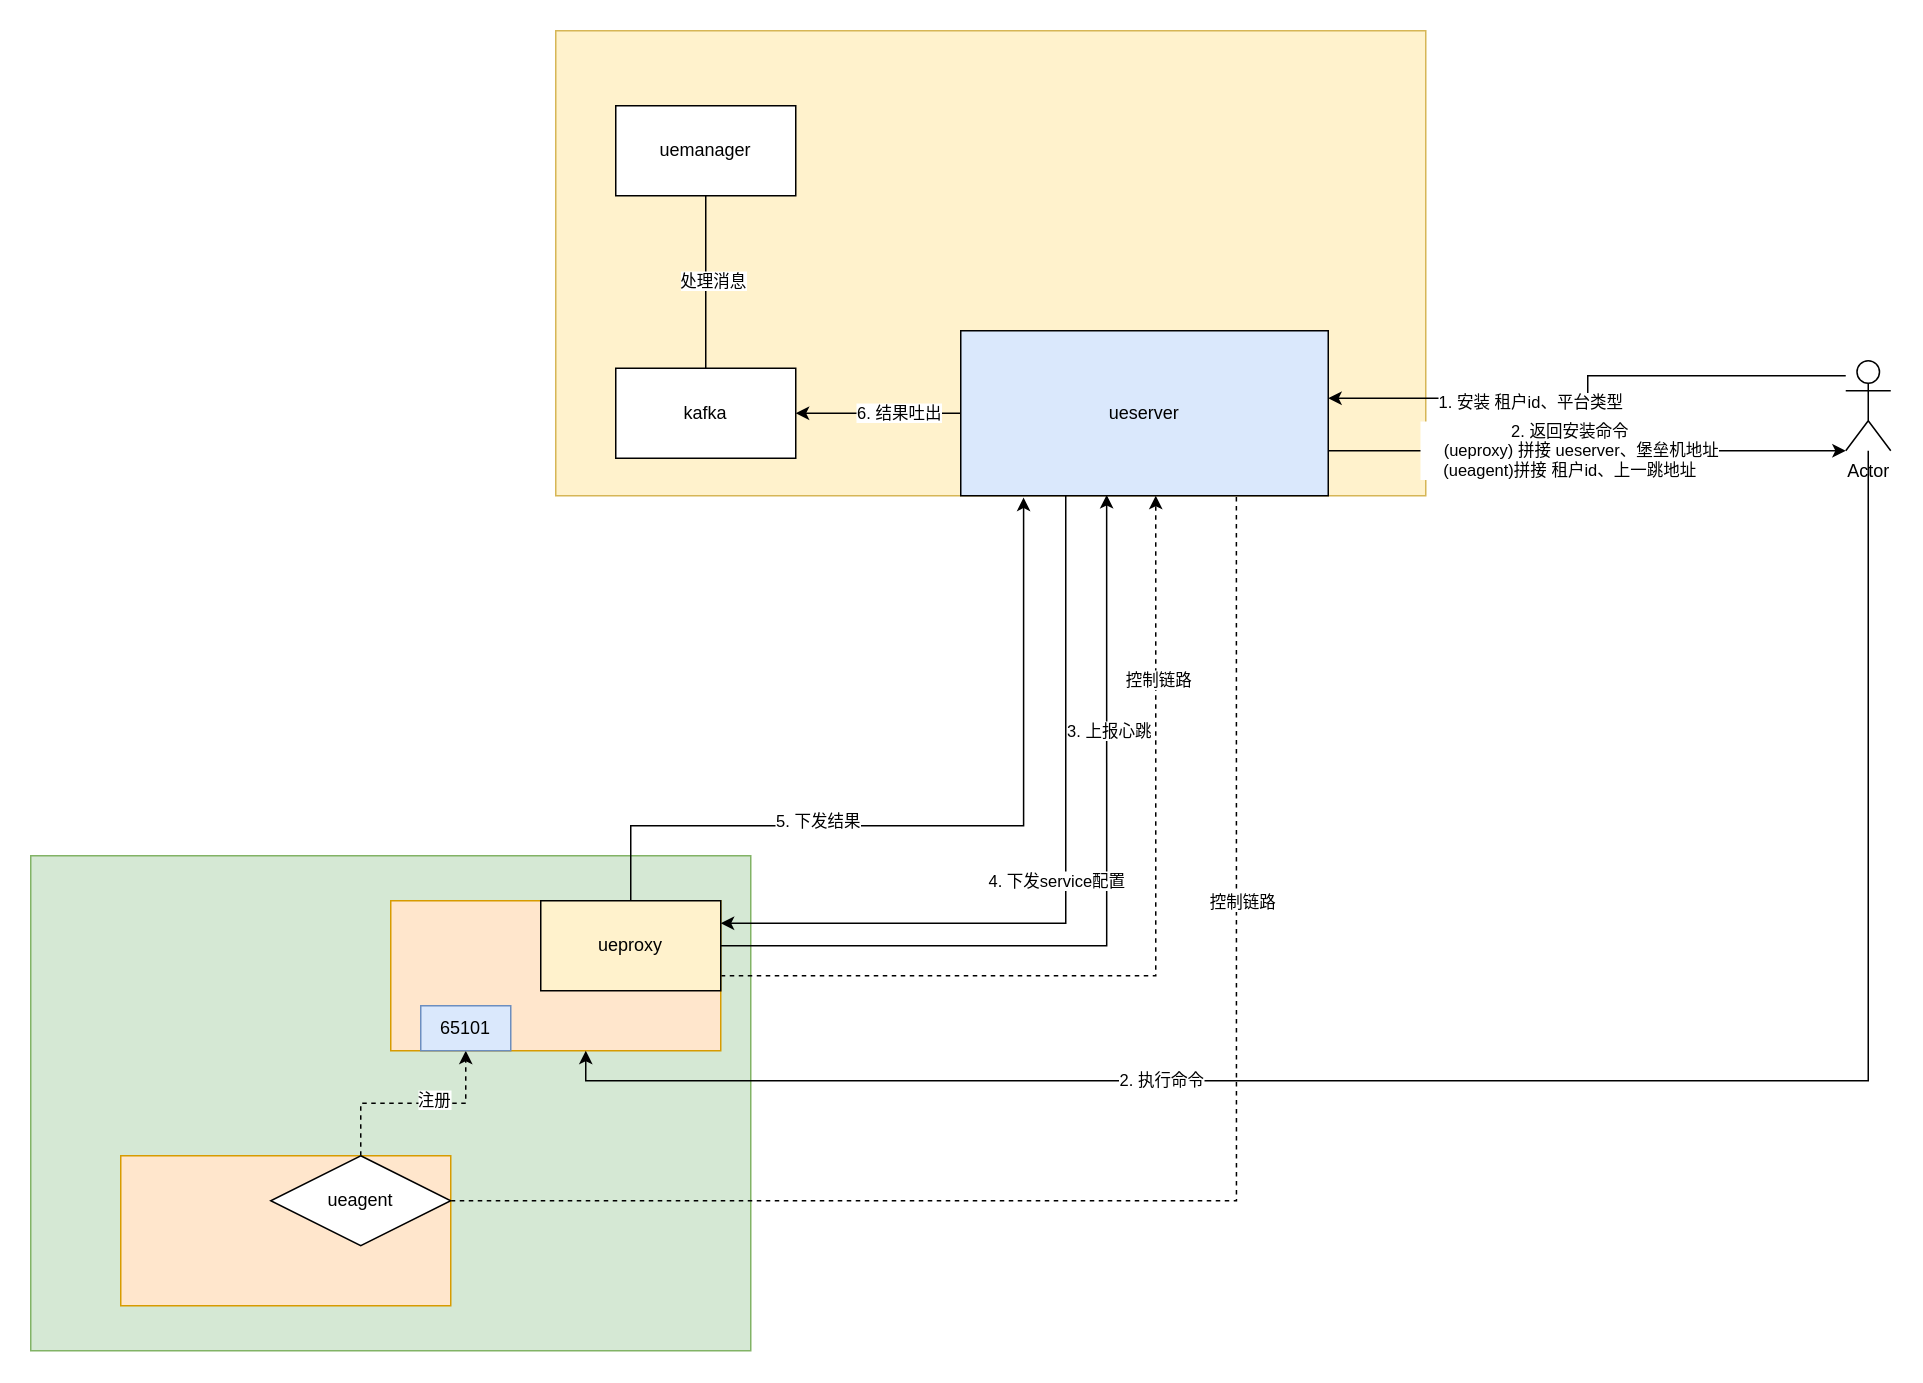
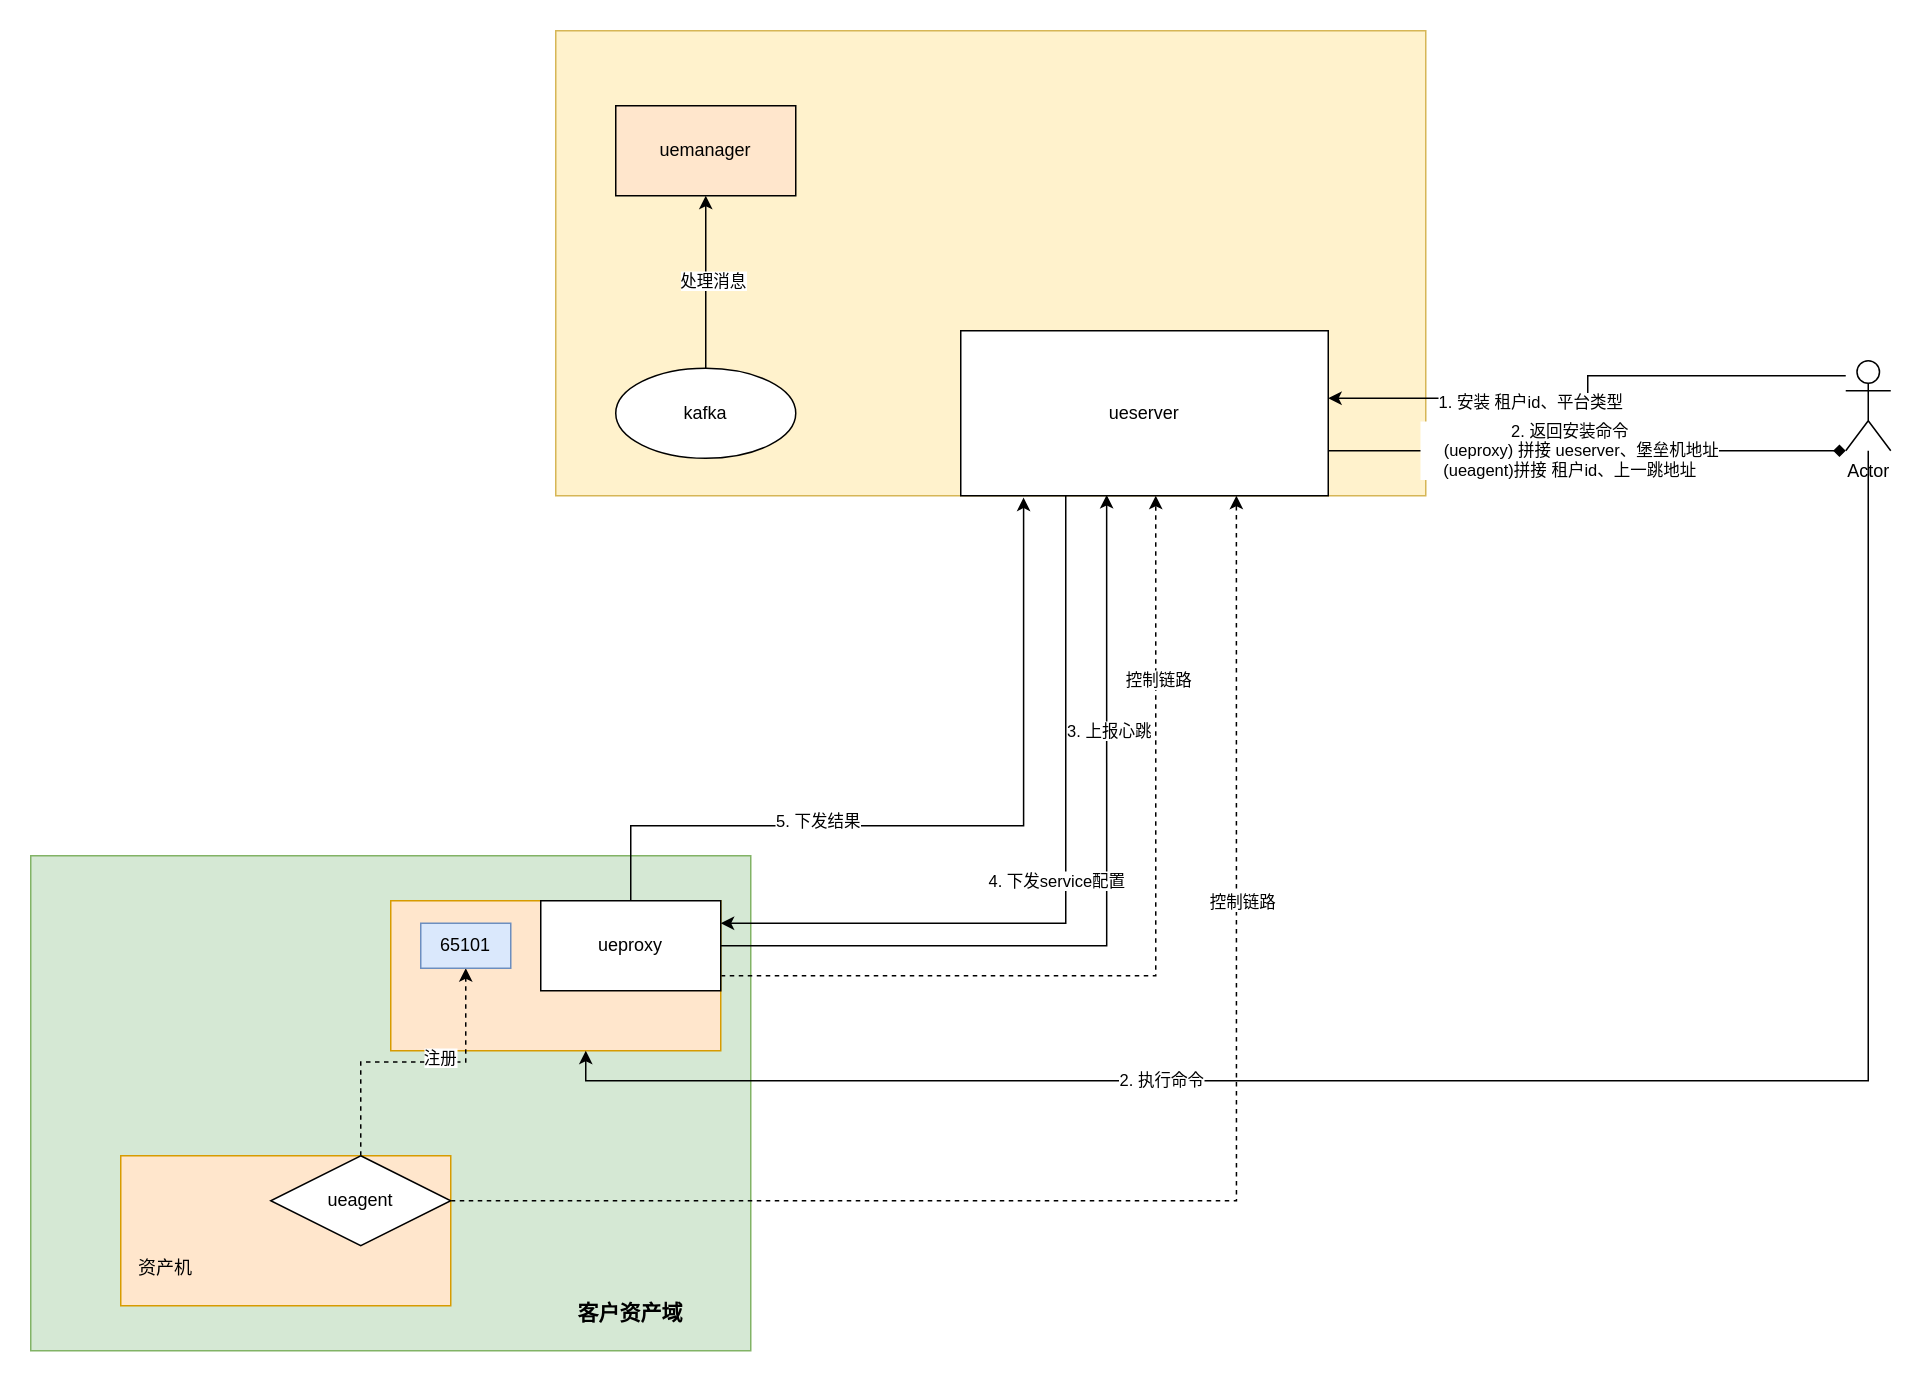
  <mxCell id="0" />
  <mxCell id="1" parent="0" />
  <mxCell id="2" value="" style="rounded=0;whiteSpace=wrap;html=1;fillColor=#fff2cc;strokeColor=#d6b656;" parent="1" vertex="1"><mxGeometry x="370" y="20" width="580" height="310" as="geometry" /></mxCell>
- <mxCell id="3" style="edgeStyle=orthogonalEdgeStyle;rounded=0;orthogonalLoop=1;jettySize=auto;html=1;" parent="1" source="5" target="30" edge="1"><mxGeometry relative="1" as="geometry" /></mxCell>
- <mxCell id="4" value="6. 结果吐出" style="edgeLabel;html=1;align=center;verticalAlign=middle;resizable=0;points=[];" parent="3" vertex="1" connectable="0"><mxGeometry x="-0.232" y="-1" relative="1" as="geometry"><mxPoint as="offset" /></mxGeometry></mxCell>
- <mxCell id="5" value="ueserver" style="rounded=0;whiteSpace=wrap;html=1;fillColor=#dae8fc;" parent="1" vertex="1"><mxGeometry x="640" y="220" width="245" height="110" as="geometry" /></mxCell>
+ <mxCell id="5" value="ueserver" style="rounded=0;whiteSpace=wrap;html=1;" parent="1" vertex="1"><mxGeometry x="640" y="220" width="245" height="110" as="geometry" /></mxCell>
  <mxCell id="6" value="" style="rounded=0;whiteSpace=wrap;html=1;fillColor=#d5e8d4;strokeColor=#82b366;" parent="1" vertex="1"><mxGeometry x="20" y="570" width="480" height="330" as="geometry" /></mxCell>
  <mxCell id="7" style="edgeStyle=orthogonalEdgeStyle;rounded=0;orthogonalLoop=1;jettySize=auto;html=1;dashed=1;" parent="1" source="9" target="5" edge="1"><mxGeometry relative="1" as="geometry"><Array as="points"><mxPoint x="770" y="650" /></Array></mxGeometry></mxCell>
  <mxCell id="8" value="控制链路" style="edgeLabel;html=1;align=center;verticalAlign=middle;resizable=0;points=[];" parent="7" vertex="1" connectable="0"><mxGeometry x="0.6" y="-1" relative="1" as="geometry"><mxPoint as="offset" /></mxGeometry></mxCell>
  <mxCell id="9" value="" style="rounded=0;whiteSpace=wrap;html=1;fillColor=#ffe6cc;strokeColor=#d79b00;" parent="1" vertex="1"><mxGeometry x="260" y="600" width="220" height="100" as="geometry" /></mxCell>
  <mxCell id="10" style="edgeStyle=orthogonalEdgeStyle;rounded=0;orthogonalLoop=1;jettySize=auto;html=1;entryX=0.5;entryY=1;entryDx=0;entryDy=0;dashed=1;" parent="1" source="35" target="14" edge="1"><mxGeometry relative="1" as="geometry" /></mxCell>
  <mxCell id="11" value="注册" style="edgeLabel;html=1;align=center;verticalAlign=middle;resizable=0;points=[];" parent="10" vertex="1" connectable="0"><mxGeometry x="0.183" y="3" relative="1" as="geometry"><mxPoint as="offset" /></mxGeometry></mxCell>
- <mxCell id="12" style="edgeStyle=orthogonalEdgeStyle;rounded=0;orthogonalLoop=1;jettySize=auto;html=1;entryX=0.75;entryY=1;entryDx=0;entryDy=0;dashed=1;endArrow=none;" parent="1" source="35" target="5" edge="1"><mxGeometry relative="1" as="geometry" /></mxCell>
+ <mxCell id="12" style="edgeStyle=orthogonalEdgeStyle;rounded=0;orthogonalLoop=1;jettySize=auto;html=1;entryX=0.75;entryY=1;entryDx=0;entryDy=0;dashed=1;" parent="1" source="35" target="5" edge="1"><mxGeometry relative="1" as="geometry" /></mxCell>
  <mxCell id="13" value="控制链路" style="edgeLabel;html=1;align=center;verticalAlign=middle;resizable=0;points=[];" parent="12" vertex="1" connectable="0"><mxGeometry x="0.455" y="-3" relative="1" as="geometry"><mxPoint x="1" as="offset" /></mxGeometry></mxCell>
- <mxCell id="14" value="65101" style="text;html=1;strokeColor=#6c8ebf;fillColor=#dae8fc;align=center;verticalAlign=middle;whiteSpace=wrap;rounded=0;" parent="1" vertex="1"><mxGeometry x="280" y="670" width="60" height="30" as="geometry" /></mxCell>
+ <mxCell id="14" value="65101" style="text;html=1;strokeColor=#6c8ebf;fillColor=#dae8fc;align=center;verticalAlign=middle;whiteSpace=wrap;rounded=0;" parent="1" vertex="1"><mxGeometry x="280" y="615" width="60" height="30" as="geometry" /></mxCell>
  <mxCell id="15" style="edgeStyle=orthogonalEdgeStyle;rounded=0;orthogonalLoop=1;jettySize=auto;html=1;" parent="1" edge="1"><mxGeometry relative="1" as="geometry"><mxPoint x="1230" y="250" as="sourcePoint" /><mxPoint x="885" y="265" as="targetPoint" /><Array as="points"><mxPoint x="1058" y="250" /><mxPoint x="1058" y="265" /></Array></mxGeometry></mxCell>
  <mxCell id="16" value="1. 安装 租户id、平台类型" style="edgeLabel;html=1;align=center;verticalAlign=middle;resizable=0;points=[];" parent="15" vertex="1" connectable="0"><mxGeometry x="0.254" y="2" relative="1" as="geometry"><mxPoint as="offset" /></mxGeometry></mxCell>
  <mxCell id="17" value="Actor" style="shape=umlActor;verticalLabelPosition=bottom;verticalAlign=top;html=1;outlineConnect=0;" parent="1" vertex="1"><mxGeometry x="1230" y="240" width="30" height="60" as="geometry" /></mxCell>
- <mxCell id="18" style="edgeStyle=orthogonalEdgeStyle;rounded=0;orthogonalLoop=1;jettySize=auto;html=1;entryX=0;entryY=1;entryDx=0;entryDy=0;entryPerimeter=0;" parent="1" source="5" target="17" edge="1"><mxGeometry relative="1" as="geometry"><Array as="points"><mxPoint x="1170" y="300" /><mxPoint x="1170" y="300" /></Array></mxGeometry></mxCell>
+ <mxCell id="18" style="edgeStyle=orthogonalEdgeStyle;rounded=0;orthogonalLoop=1;jettySize=auto;html=1;entryX=0;entryY=1;entryDx=0;entryDy=0;entryPerimeter=0;endArrow=diamond;" parent="1" source="5" target="17" edge="1"><mxGeometry relative="1" as="geometry"><Array as="points"><mxPoint x="1170" y="300" /><mxPoint x="1170" y="300" /></Array></mxGeometry></mxCell>
  <mxCell id="19" value="2. 返回安装命令&lt;br&gt;&amp;nbsp; &amp;nbsp; &amp;nbsp;(ueproxy) 拼接 ueserver、堡垒机地址&lt;br&gt;(ueagent)拼接 租户id、上一跳地址" style="edgeLabel;align=center;verticalAlign=middle;resizable=0;points=[];labelBackgroundColor=default;html=1;" parent="18" vertex="1" connectable="0"><mxGeometry x="-0.074" y="1" relative="1" as="geometry"><mxPoint as="offset" /></mxGeometry></mxCell>
  <mxCell id="20" style="edgeStyle=orthogonalEdgeStyle;rounded=0;orthogonalLoop=1;jettySize=auto;html=1;entryX=0.397;entryY=0.995;entryDx=0;entryDy=0;entryPerimeter=0;" parent="1" source="22" target="5" edge="1"><mxGeometry relative="1" as="geometry" /></mxCell>
  <mxCell id="21" value="3. 上报心跳" style="edgeLabel;html=1;align=center;verticalAlign=middle;resizable=0;points=[];" parent="20" vertex="1" connectable="0"><mxGeometry x="0.438" y="-1" relative="1" as="geometry"><mxPoint as="offset" /></mxGeometry></mxCell>
- <mxCell id="22" value="ueproxy" style="rounded=0;whiteSpace=wrap;html=1;fillColor=#fff2cc;" parent="1" vertex="1"><mxGeometry x="360" y="600" width="120" height="60" as="geometry" /></mxCell>
+ <mxCell id="22" value="ueproxy" style="rounded=0;whiteSpace=wrap;html=1;" parent="1" vertex="1"><mxGeometry x="360" y="600" width="120" height="60" as="geometry" /></mxCell>
+ <mxCell id="23" value="客户资产域" style="text;html=1;strokeColor=none;fillColor=none;align=center;verticalAlign=middle;whiteSpace=wrap;rounded=0;fontStyle=1;fontSize=14;" parent="1" vertex="1"><mxGeometry x="375" y="860" width="90" height="30" as="geometry" /></mxCell>
  <mxCell id="24" style="edgeStyle=orthogonalEdgeStyle;rounded=0;orthogonalLoop=1;jettySize=auto;html=1;entryX=0.591;entryY=1;entryDx=0;entryDy=0;entryPerimeter=0;" parent="1" source="17" target="9" edge="1"><mxGeometry relative="1" as="geometry"><Array as="points"><mxPoint x="1245" y="720" /><mxPoint y="720" x="390" /></Array></mxGeometry></mxCell>
  <mxCell id="25" value="2. 执行命令" style="edgeLabel;html=1;align=center;verticalAlign=middle;resizable=0;points=[];" parent="24" vertex="1" connectable="0"><mxGeometry x="0.378" y="-1" relative="1" as="geometry"><mxPoint as="offset" /></mxGeometry></mxCell>
  <mxCell id="26" style="edgeStyle=orthogonalEdgeStyle;rounded=0;orthogonalLoop=1;jettySize=auto;html=1;entryX=1;entryY=0.25;entryDx=0;entryDy=0;" parent="1" source="5" target="22" edge="1"><mxGeometry relative="1" as="geometry"><Array as="points"><mxPoint x="710" y="615" /></Array></mxGeometry></mxCell>
  <mxCell id="27" value="4. 下发service配置" style="edgeLabel;html=1;align=center;verticalAlign=middle;resizable=0;points=[];" parent="26" vertex="1" connectable="0"><mxGeometry x="-0.006" y="-7" relative="1" as="geometry"><mxPoint as="offset" /></mxGeometry></mxCell>
- <mxCell id="28" style="edgeStyle=orthogonalEdgeStyle;rounded=0;orthogonalLoop=1;jettySize=auto;html=1;endArrow=none;" parent="1" source="30" target="33" edge="1"><mxGeometry relative="1" as="geometry" /></mxCell>
+ <mxCell id="28" style="edgeStyle=orthogonalEdgeStyle;rounded=0;orthogonalLoop=1;jettySize=auto;html=1;" parent="1" source="30" target="33" edge="1"><mxGeometry relative="1" as="geometry" /></mxCell>
  <mxCell id="29" value="处理消息" style="edgeLabel;html=1;align=center;verticalAlign=middle;resizable=0;points=[];" parent="28" vertex="1" connectable="0"><mxGeometry x="0.027" y="-4" relative="1" as="geometry"><mxPoint as="offset" /></mxGeometry></mxCell>
- <mxCell id="30" value="kafka" style="rounded=0;whiteSpace=wrap;html=1;" parent="1" vertex="1"><mxGeometry x="410" y="245" width="120" height="60" as="geometry" /></mxCell>
+ <mxCell id="30" value="kafka" style="ellipse;whiteSpace=wrap;html=1;" parent="1" vertex="1"><mxGeometry x="410" y="245" width="120" height="60" as="geometry" /></mxCell>
  <mxCell id="31" style="edgeStyle=orthogonalEdgeStyle;rounded=0;orthogonalLoop=1;jettySize=auto;html=1;entryX=0.171;entryY=1.011;entryDx=0;entryDy=0;entryPerimeter=0;" parent="1" source="22" target="5" edge="1"><mxGeometry relative="1" as="geometry"><mxPoint x="682" y="340" as="targetPoint" /><Array as="points"><mxPoint x="420" y="550" /><mxPoint x="682" y="550" /></Array></mxGeometry></mxCell>
  <mxCell id="32" value="5. 下发结果" style="edgeLabel;html=1;align=center;verticalAlign=middle;resizable=0;points=[];" parent="31" vertex="1" connectable="0"><mxGeometry x="-0.341" y="4" relative="1" as="geometry"><mxPoint x="-1" as="offset" /></mxGeometry></mxCell>
- <mxCell id="33" value="uemanager" style="rounded=0;whiteSpace=wrap;html=1;" parent="1" vertex="1"><mxGeometry x="410" y="70" width="120" height="60" as="geometry" /></mxCell>
+ <mxCell id="33" value="uemanager" style="rounded=0;whiteSpace=wrap;html=1;fillColor=#ffe6cc;" parent="1" vertex="1"><mxGeometry x="410" y="70" width="120" height="60" as="geometry" /></mxCell>
  <mxCell id="34" value="" style="rounded=0;whiteSpace=wrap;html=1;fillColor=#ffe6cc;strokeColor=#d79b00;" parent="1" vertex="1"><mxGeometry x="80" y="770" width="220" height="100" as="geometry" /></mxCell>
  <mxCell id="35" value="ueagent" style="rhombus;whiteSpace=wrap;html=1;" parent="1" vertex="1"><mxGeometry x="180" y="770" width="120" height="60" as="geometry" /></mxCell>
+ <mxCell id="36" value="资产机" style="text;html=1;strokeColor=none;fillColor=none;align=center;verticalAlign=middle;whiteSpace=wrap;rounded=0;" parent="1" vertex="1"><mxGeometry x="80" y="830" width="60" height="30" as="geometry" /></mxCell>
